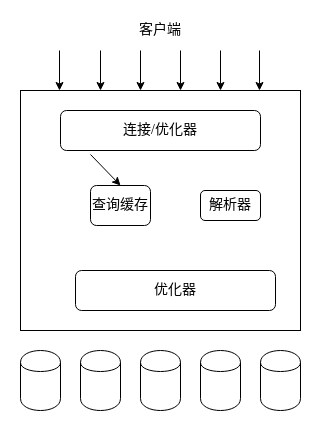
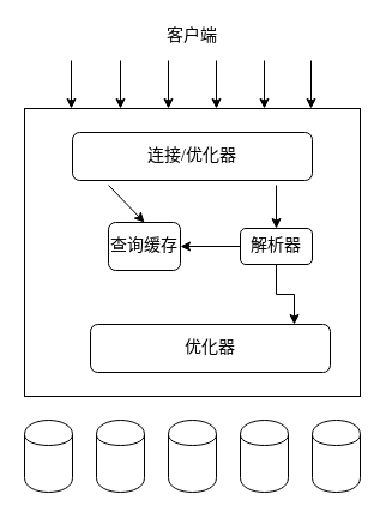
  <mxCell id="0" />
  <mxCell id="1" parent="0" />
  <mxCell id="2" value="" style="rounded=0;whiteSpace=wrap;html=1;fontFamily=Times New Roman;gradientColor=none;comic=0;fontSize=14;" vertex="1" parent="1"><mxGeometry x="20" y="90" width="280" height="240" as="geometry" /></mxCell>
  <mxCell id="3" value="连接/优化器" style="rounded=1;whiteSpace=wrap;html=1;fontFamily=Times New Roman;gradientColor=none;comic=0;fontSize=14;" vertex="1" parent="1"><mxGeometry x="60" y="110" width="200" height="40" as="geometry" /></mxCell>
  <mxCell id="4" value="查询缓存" style="rounded=1;whiteSpace=wrap;html=1;fontFamily=Times New Roman;gradientColor=none;comic=0;fontSize=14;" vertex="1" parent="1"><mxGeometry x="90" y="185" width="60" height="40" as="geometry" /></mxCell>
+ <mxCell id="5" style="edgeStyle=orthogonalEdgeStyle;rounded=0;orthogonalLoop=1;jettySize=auto;html=1;exitX=0;exitY=0.5;exitDx=0;exitDy=0;entryX=1;entryY=0.5;entryDx=0;entryDy=0;fontFamily=Times New Roman;fontSize=14;" edge="1" parent="1" source="7" target="4"><mxGeometry relative="1" as="geometry" /></mxCell>
+ <mxCell id="6" style="edgeStyle=orthogonalEdgeStyle;rounded=0;orthogonalLoop=1;jettySize=auto;html=1;exitX=0.5;exitY=1;exitDx=0;exitDy=0;entryX=0.85;entryY=0;entryDx=0;entryDy=0;entryPerimeter=0;fontFamily=Times New Roman;fontSize=14;" edge="1" parent="1" source="7" target="8"><mxGeometry relative="1" as="geometry" /></mxCell>
  <mxCell id="7" value="解析器" style="rounded=1;whiteSpace=wrap;html=1;fontFamily=Times New Roman;gradientColor=none;comic=0;glass=0;fontSize=14;" vertex="1" parent="1"><mxGeometry x="200" y="190" width="60" height="30" as="geometry" /></mxCell>
  <mxCell id="8" value="优化器" style="rounded=1;whiteSpace=wrap;html=1;fontFamily=Times New Roman;gradientColor=none;comic=0;fontSize=14;" vertex="1" parent="1"><mxGeometry x="75" y="270" width="200" height="40" as="geometry" /></mxCell>
  <mxCell id="9" value="" style="shape=cylinder;whiteSpace=wrap;html=1;boundedLbl=1;backgroundOutline=1;fontFamily=Times New Roman;gradientColor=none;fontSize=14;" vertex="1" parent="1"><mxGeometry x="20" y="350" width="40" height="60" as="geometry" /></mxCell>
  <mxCell id="10" value="" style="shape=cylinder;whiteSpace=wrap;html=1;boundedLbl=1;backgroundOutline=1;fontFamily=Times New Roman;gradientColor=none;fontSize=14;" vertex="1" parent="1"><mxGeometry x="80" y="350" width="40" height="60" as="geometry" /></mxCell>
  <mxCell id="11" value="" style="shape=cylinder;whiteSpace=wrap;html=1;boundedLbl=1;backgroundOutline=1;fontFamily=Times New Roman;gradientColor=none;fontSize=14;" vertex="1" parent="1"><mxGeometry x="140" y="350" width="40" height="60" as="geometry" /></mxCell>
  <mxCell id="12" value="" style="shape=cylinder;whiteSpace=wrap;html=1;boundedLbl=1;backgroundOutline=1;fontFamily=Times New Roman;gradientColor=none;fontSize=14;" vertex="1" parent="1"><mxGeometry x="200" y="350" width="40" height="60" as="geometry" /></mxCell>
  <mxCell id="13" value="" style="endArrow=classic;html=1;fontFamily=Times New Roman;fontSize=14;" edge="1" parent="1"><mxGeometry width="50" height="50" relative="1" as="geometry"><mxPoint x="59" y="50" as="sourcePoint" /><mxPoint x="59" y="90" as="targetPoint" /></mxGeometry></mxCell>
  <mxCell id="14" value="" style="endArrow=classic;html=1;fontFamily=Times New Roman;fontSize=14;" edge="1" parent="1"><mxGeometry width="50" height="50" relative="1" as="geometry"><mxPoint x="100" y="50" as="sourcePoint" /><mxPoint x="100" y="90" as="targetPoint" /></mxGeometry></mxCell>
  <mxCell id="15" value="" style="endArrow=classic;html=1;fontFamily=Times New Roman;fontSize=14;" edge="1" parent="1"><mxGeometry width="50" height="50" relative="1" as="geometry"><mxPoint x="140" y="50" as="sourcePoint" /><mxPoint x="140" y="90" as="targetPoint" /></mxGeometry></mxCell>
  <mxCell id="16" value="" style="endArrow=classic;html=1;fontFamily=Times New Roman;fontSize=14;" edge="1" parent="1"><mxGeometry width="50" height="50" relative="1" as="geometry"><mxPoint x="180" y="50" as="sourcePoint" /><mxPoint x="180" y="90" as="targetPoint" /></mxGeometry></mxCell>
  <mxCell id="17" value="" style="endArrow=classic;html=1;fontFamily=Times New Roman;fontSize=14;" edge="1" parent="1"><mxGeometry width="50" height="50" relative="1" as="geometry"><mxPoint x="220" y="50" as="sourcePoint" /><mxPoint x="220" y="90" as="targetPoint" /></mxGeometry></mxCell>
  <mxCell id="18" value="" style="endArrow=classic;html=1;fontFamily=Times New Roman;fontSize=14;" edge="1" parent="1"><mxGeometry width="50" height="50" relative="1" as="geometry"><mxPoint x="259" y="50" as="sourcePoint" /><mxPoint x="259" y="90" as="targetPoint" /></mxGeometry></mxCell>
  <mxCell id="19" value="" style="endArrow=classic;html=1;fontFamily=Times New Roman;entryX=0.5;entryY=0;entryDx=0;entryDy=0;fontSize=14;" edge="1" parent="1" target="4"><mxGeometry width="50" height="50" relative="1" as="geometry"><mxPoint x="90" y="154" as="sourcePoint" /><mxPoint x="119" y="150" as="targetPoint" /></mxGeometry></mxCell>
+ <mxCell id="20" value="" style="endArrow=classic;html=1;fontFamily=Times New Roman;entryX=0.5;entryY=0;entryDx=0;entryDy=0;exitX=0.85;exitY=1.1;exitDx=0;exitDy=0;exitPerimeter=0;fontSize=14;" edge="1" parent="1" source="3" target="7"><mxGeometry width="50" height="50" relative="1" as="geometry"><mxPoint x="100" y="164" as="sourcePoint" /><mxPoint x="100" y="200" as="targetPoint" /></mxGeometry></mxCell>
  <mxCell id="21" value="客户端" style="text;html=1;strokeColor=none;fillColor=none;align=center;verticalAlign=middle;whiteSpace=wrap;rounded=0;shadow=1;glass=0;comic=0;fontFamily=Times New Roman;fontSize=14;" vertex="1" parent="1"><mxGeometry x="115" y="20" width="90" height="20" as="geometry" /></mxCell>
  <mxCell id="22" value="" style="shape=cylinder;whiteSpace=wrap;html=1;boundedLbl=1;backgroundOutline=1;fontFamily=Times New Roman;gradientColor=none;fontSize=14;" vertex="1" parent="1"><mxGeometry x="260" y="350" width="40" height="60" as="geometry" /></mxCell>
